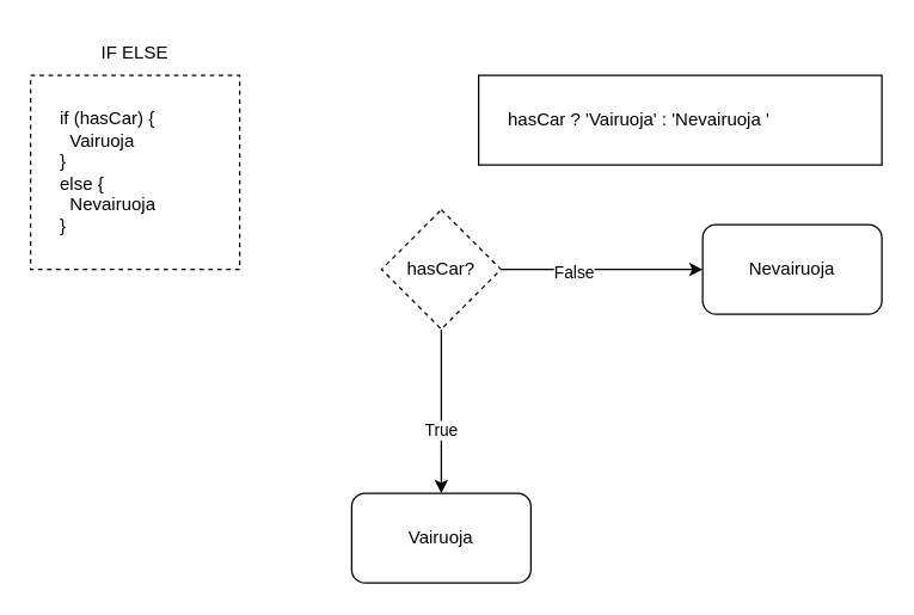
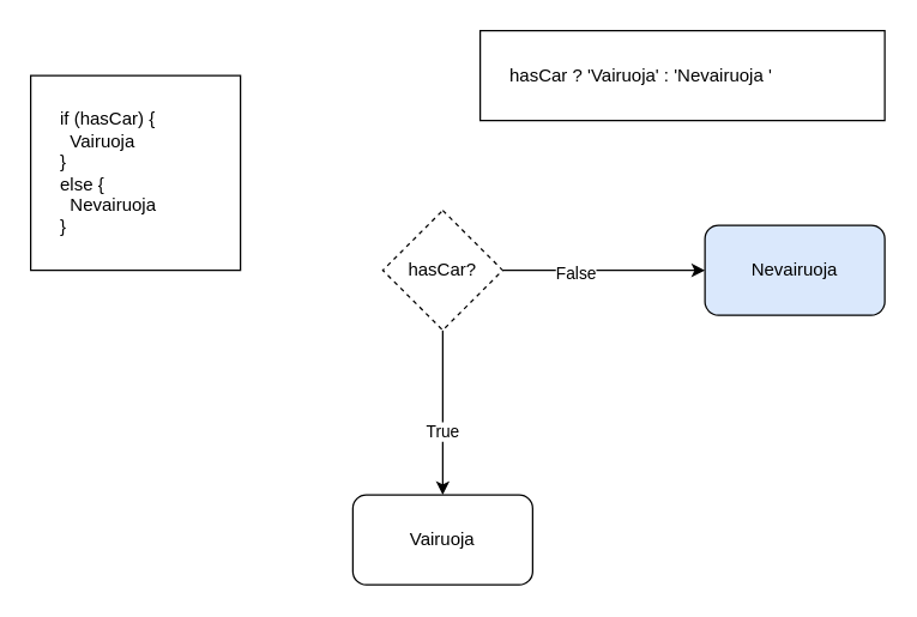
  <mxCell id="0" />
  <mxCell id="1" parent="0" />
  <mxCell id="2" value="Vairuoja" style="rounded=1;whiteSpace=wrap;html=1;" vertex="1" parent="1"><mxGeometry x="235" y="330" width="120" height="60" as="geometry" /></mxCell>
  <mxCell id="3" style="edgeStyle=none;html=1;" edge="1" parent="1" source="7"><mxGeometry relative="1" as="geometry"><mxPoint x="295" y="330" as="targetPoint" /></mxGeometry></mxCell>
  <mxCell id="4" value="True" style="edgeLabel;html=1;align=center;verticalAlign=middle;resizable=0;points=[];" vertex="1" connectable="0" parent="3"><mxGeometry x="0.225" y="-1" relative="1" as="geometry"><mxPoint as="offset" /></mxGeometry></mxCell>
  <mxCell id="5" style="edgeStyle=none;html=1;" edge="1" parent="1" source="7"><mxGeometry relative="1" as="geometry"><mxPoint x="470" y="180" as="targetPoint" /></mxGeometry></mxCell>
  <mxCell id="6" value="False" style="edgeLabel;html=1;align=center;verticalAlign=middle;resizable=0;points=[];" vertex="1" connectable="0" parent="5"><mxGeometry x="-0.286" y="-1" relative="1" as="geometry"><mxPoint as="offset" /></mxGeometry></mxCell>
  <mxCell id="7" value="hasCar?" style="rhombus;whiteSpace=wrap;html=1;dashed=1;" vertex="1" parent="1"><mxGeometry x="255" y="140" width="80" height="80" as="geometry" /></mxCell>
- <mxCell id="8" value="Nevairuoja" style="rounded=1;whiteSpace=wrap;html=1;" vertex="1" parent="1"><mxGeometry x="470" y="150" width="120" height="60" as="geometry" /></mxCell>
- <mxCell id="9" value="if (hasCar) {&lt;br&gt;&amp;nbsp; Vairuoja&lt;br&gt;}&lt;br&gt;else {&lt;br&gt;&lt;div&gt;&lt;span&gt;&amp;nbsp; Nevairuoja&lt;/span&gt;&lt;/div&gt;}" style="rounded=0;whiteSpace=wrap;html=1;align=left;spacingLeft=18;dashed=1;" vertex="1" parent="1"><mxGeometry x="20" y="50" width="140" height="130" as="geometry" /></mxCell>
- <mxCell id="10" value="IF ELSE" style="text;html=1;strokeColor=none;fillColor=none;align=center;verticalAlign=middle;whiteSpace=wrap;rounded=0;" vertex="1" parent="1"><mxGeometry x="60" width="60" height="30" as="geometry" y="20" /></mxCell>
- <mxCell id="11" value="hasCar ? 'Vairuoja' : 'Nevairuoja '" style="rounded=0;whiteSpace=wrap;html=1;align=left;spacingLeft=18;" vertex="1" parent="1"><mxGeometry x="320" y="50" width="270" height="60" as="geometry" /></mxCell>
+ <mxCell id="8" value="Nevairuoja" style="rounded=1;whiteSpace=wrap;html=1;fillColor=#dae8fc;" vertex="1" parent="1"><mxGeometry x="470" y="150" width="120" height="60" as="geometry" /></mxCell>
+ <mxCell id="9" value="if (hasCar) {&lt;br&gt;&amp;nbsp; Vairuoja&lt;br&gt;}&lt;br&gt;else {&lt;br&gt;&lt;div&gt;&lt;span&gt;&amp;nbsp; Nevairuoja&lt;/span&gt;&lt;/div&gt;}" style="rounded=0;whiteSpace=wrap;html=1;align=left;spacingLeft=18;" vertex="1" parent="1"><mxGeometry x="20" y="50" width="140" height="130" as="geometry" /></mxCell>
+ <mxCell id="11" value="hasCar ? 'Vairuoja' : 'Nevairuoja '" style="rounded=0;whiteSpace=wrap;html=1;align=left;spacingLeft=18;" vertex="1" parent="1"><mxGeometry x="320" y="20" width="270" height="60" as="geometry" /></mxCell>
